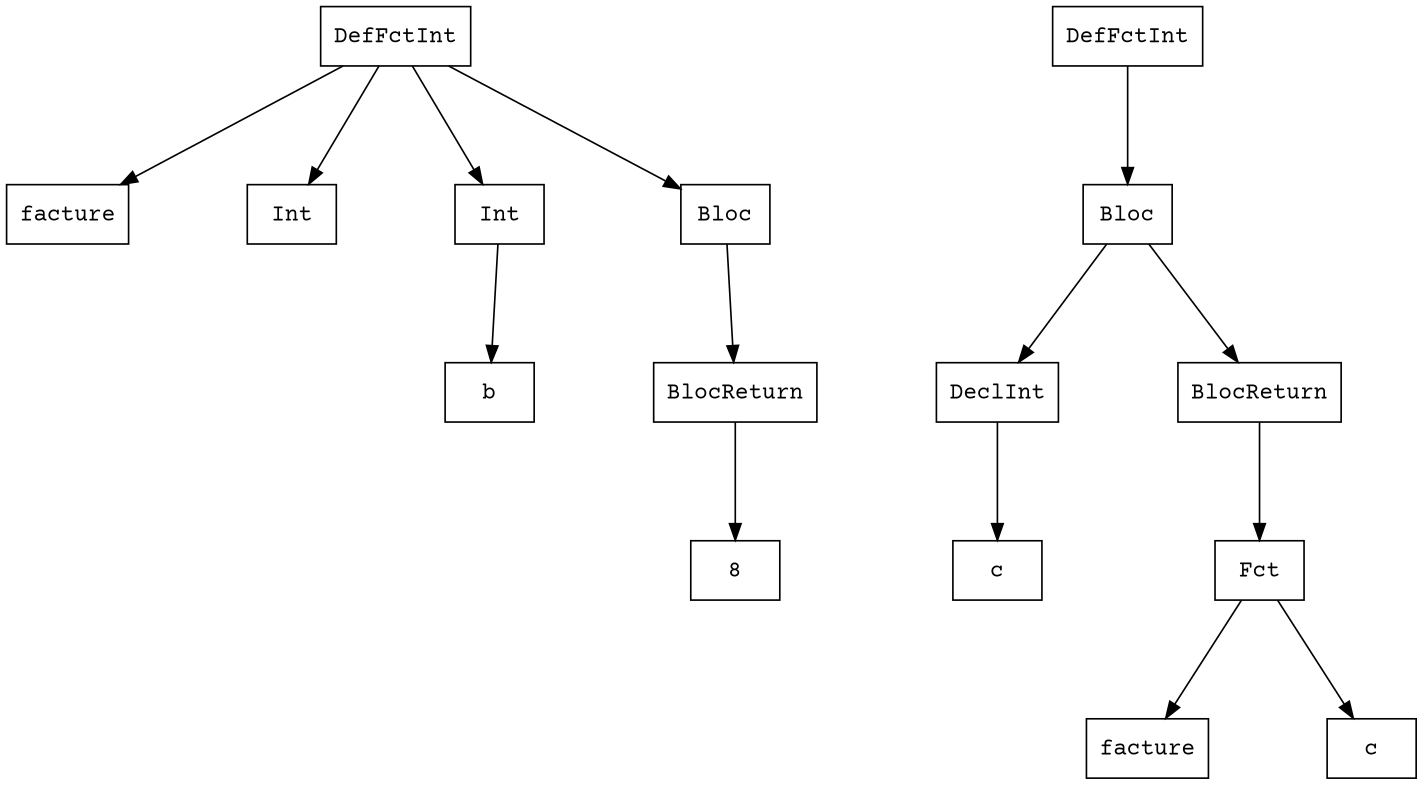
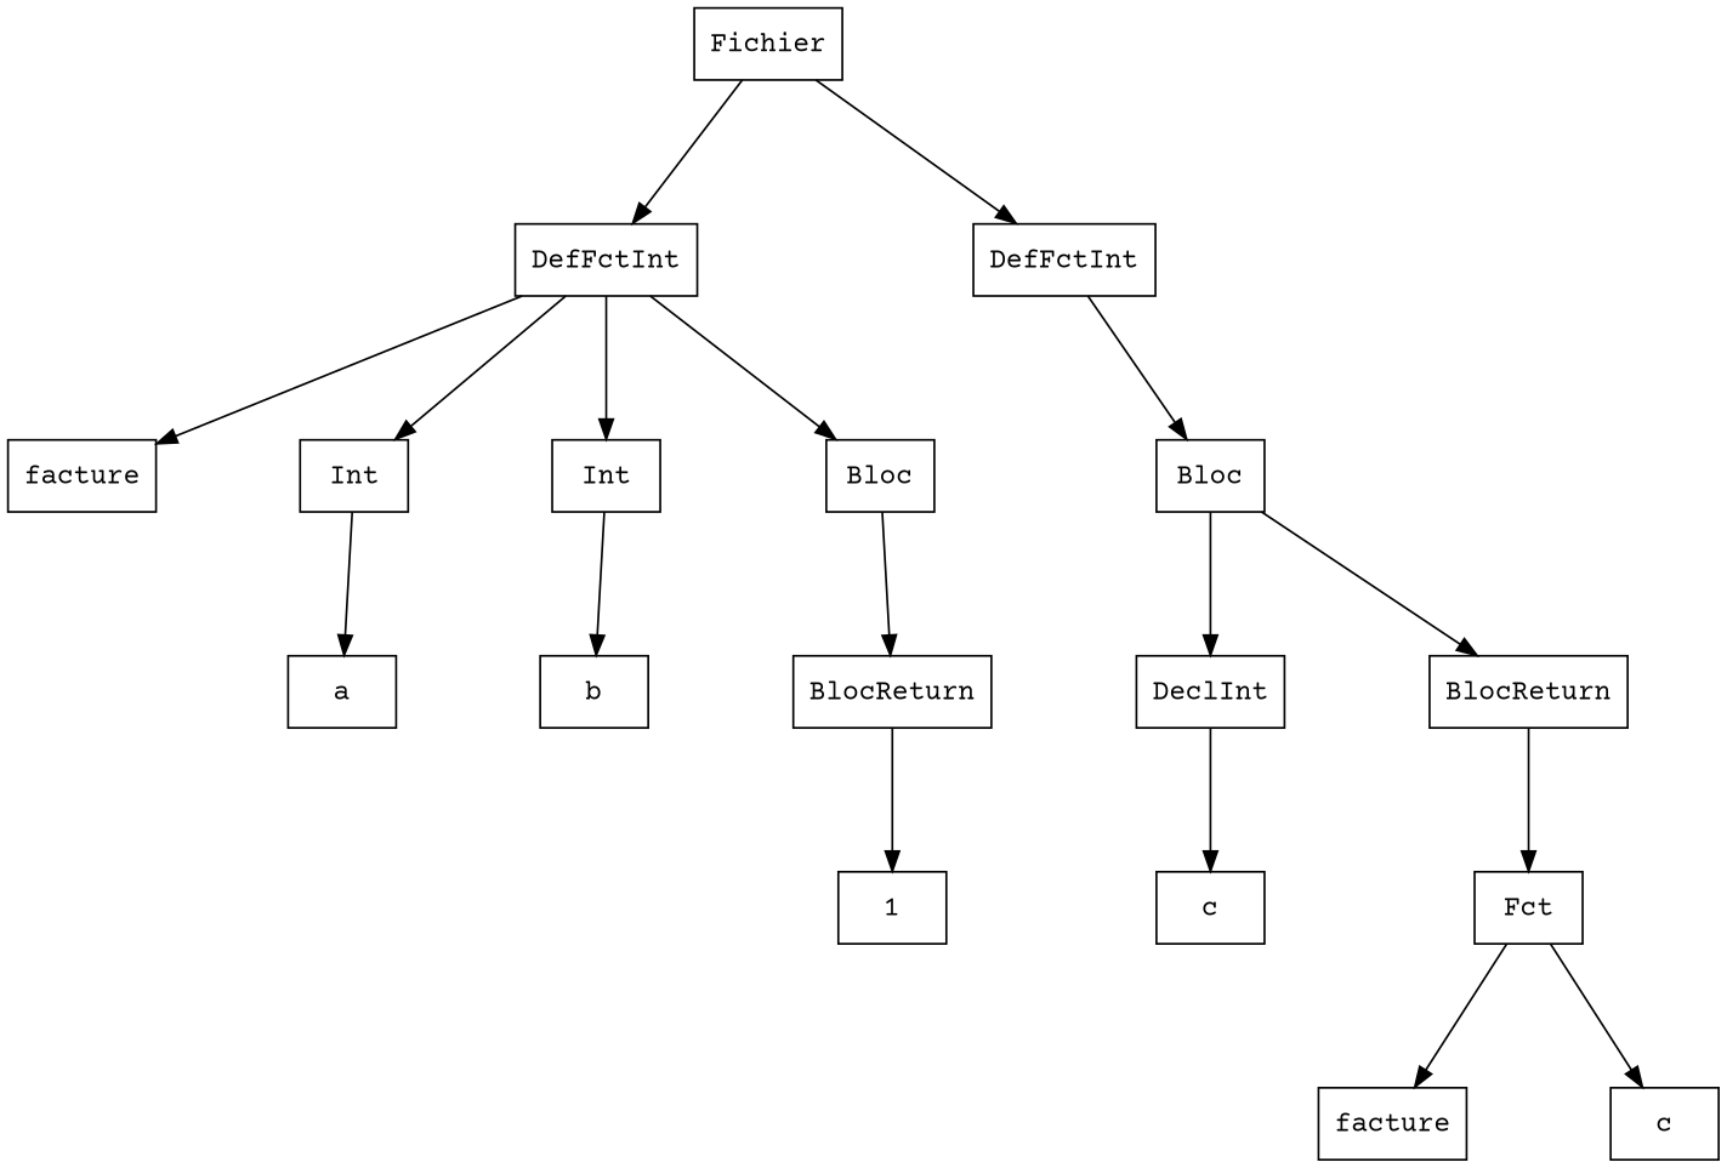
  digraph {
    fontname="Courier Prime"
    nodesep=1
    ranksep=1
    node [fontname="Courier Prime" shape=box]
    edge [fontname="Courier Prime"]
+   n1 [label=Fichier]
    n2 [label=DefFctInt]
    n3 [label=DefFctInt]
    n4 [label=facture]
    n5 [label=Int]
    n6 [label=Int]
    n7 [label=Bloc]
    n8 [label=Bloc]
+   n9 [label=a]
    n10 [label=b]
    n11 [label=BlocReturn]
-   n12 [label=8]
+   n12 [label=1]
    n13 [label=DeclInt]
    n14 [label=BlocReturn]
    n15 [label=c]
    n16 [label=Fct]
    n17 [label=facture]
    n18 [label=c]
+   n1 -> n2
+   n1 -> n3
    n2 -> n4
    n2 -> n5
    n2 -> n6
    n2 -> n7
    n3 -> n8
+   n5 -> n9
    n6 -> n10
    n7 -> n11
    n8 -> n13
    n8 -> n14
    n11 -> n12
    n13 -> n15
    n14 -> n16
    n16 -> n17
    n16 -> n18
  }
